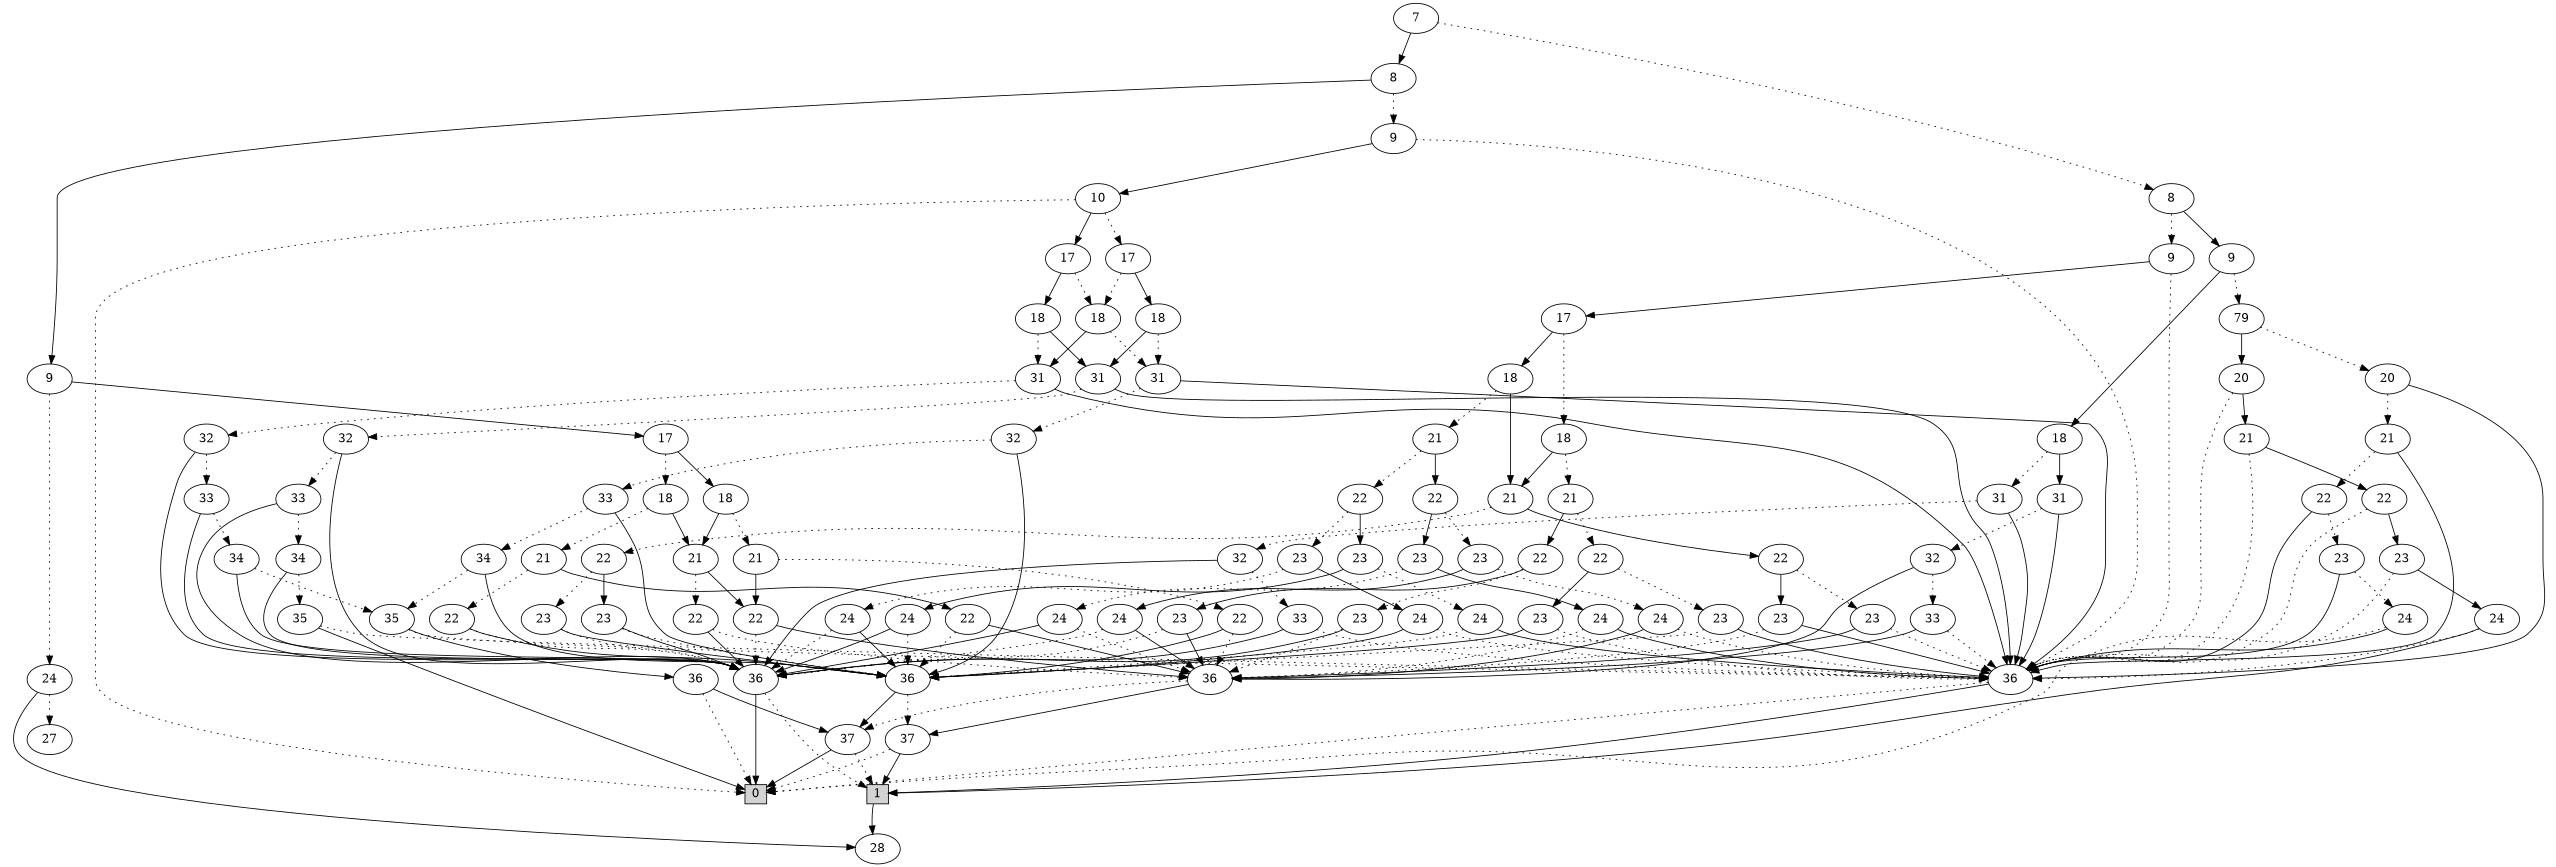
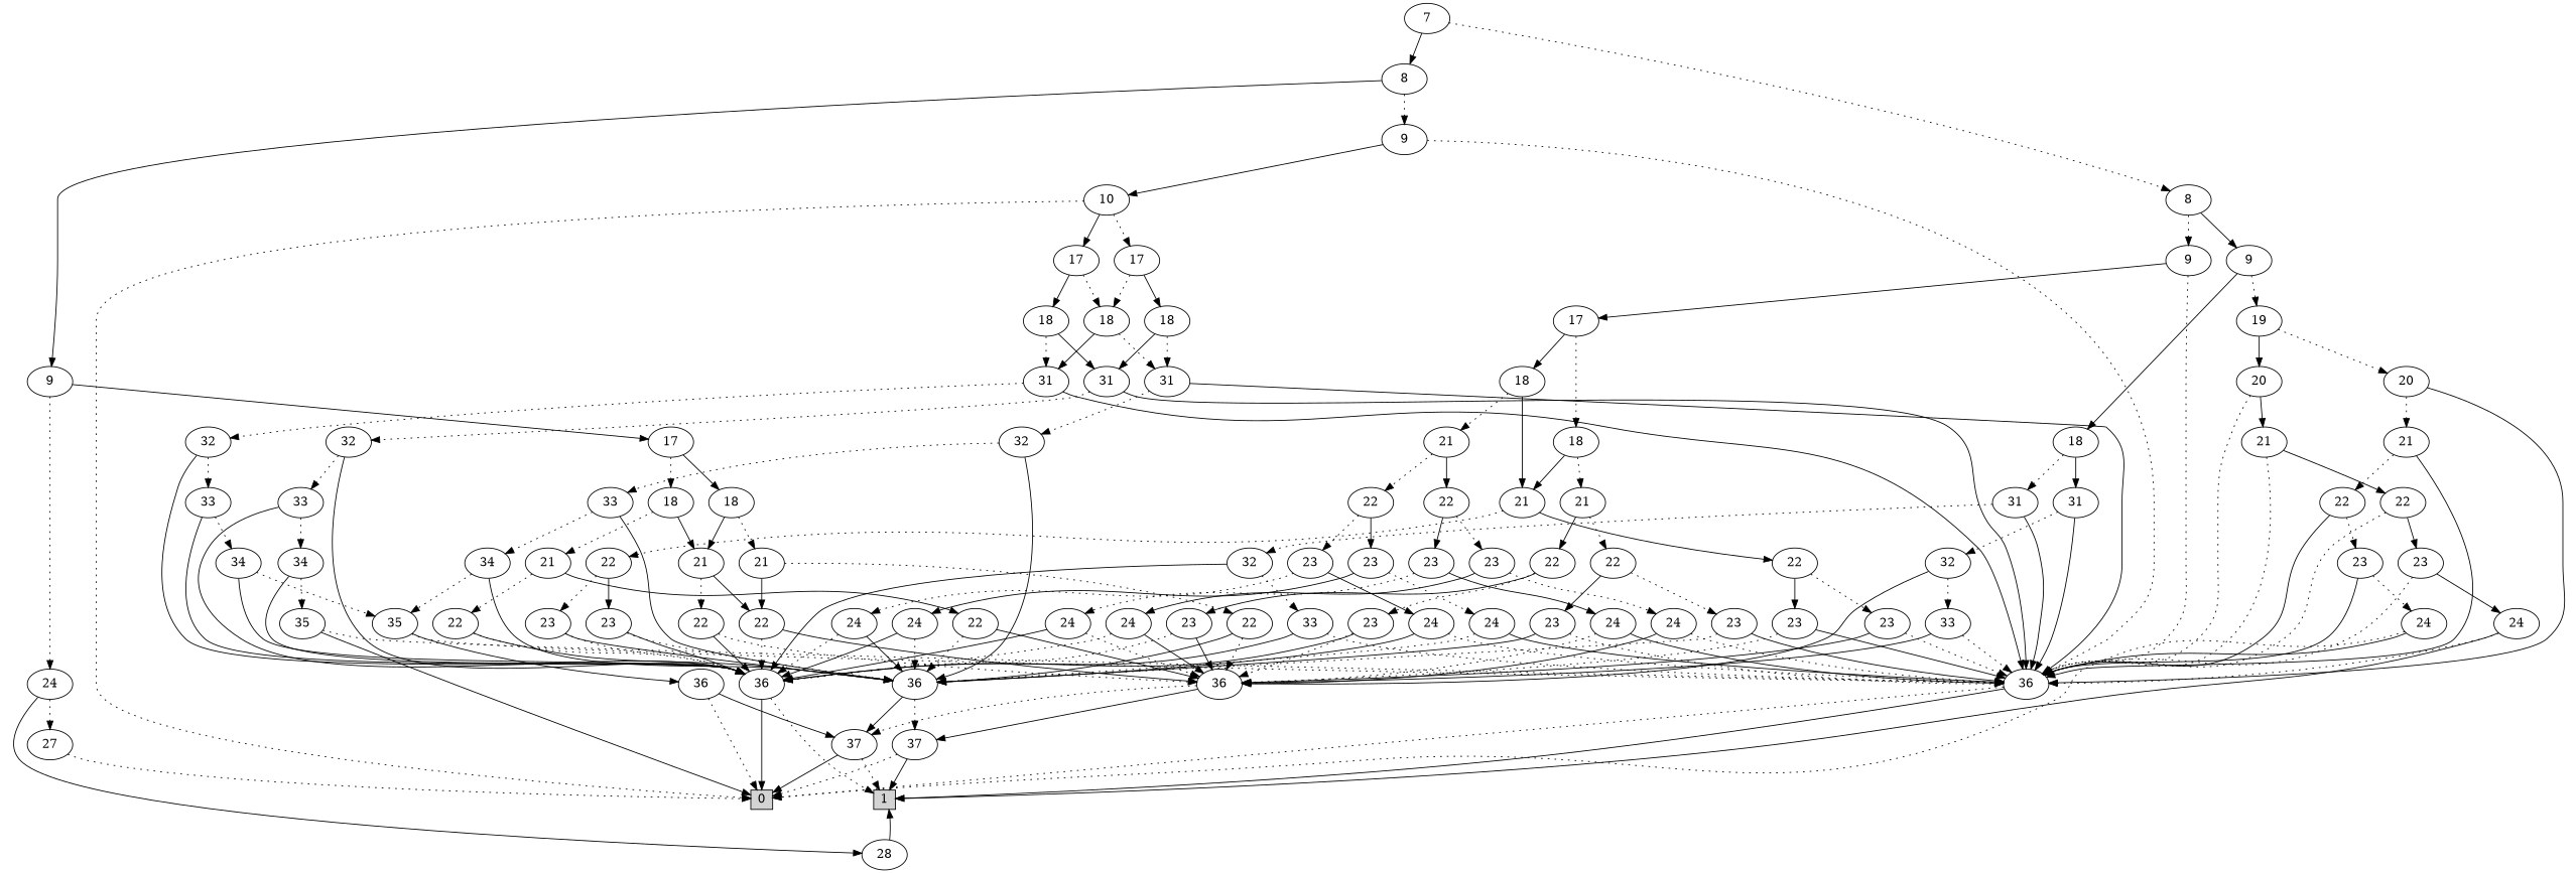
  digraph {
    edge [style=dotted]
    n1 [height=0.3 label=0 shape=box style=filled width=0.3]
    n2 [height=0.3 label=1 shape=box style=filled width=0.3]
    n3 [label=7]
    n4 [label=8]
    n5 [label=8]
    n6 [label=9]
    n7 [label=9]
    n8 [label=9]
    n9 [label=9]
    n10 [label=36]
    n11 [label=17]
-   n12 [label=79]
+   n12 [label=19]
    n13 [label=18]
    n14 [label=10]
    n15 [label=24]
    n16 [label=17]
    n17 [label=18]
    n18 [label=18]
    n19 [label=20]
    n20 [label=20]
    n21 [label=31]
    n22 [label=31]
    n23 [label=21]
    n24 [label=21]
    n25 [label=21]
    n26 [label=22]
    n27 [label=22]
    n28 [label=22]
    n29 [label=22]
    n30 [label=22]
    n31 [label=22]
    n32 [label=23]
    n33 [label=23]
    n34 [label=23]
    n35 [label=23]
    n36 [label=23]
    n37 [label=23]
    n38 [label=23]
    n39 [label=23]
    n40 [label=36]
    n41 [label=36]
    n42 [label=36]
    n43 [label=37]
    n44 [label=37]
    n45 [label=23]
    n46 [label=23]
    n47 [label=23]
    n48 [label=23]
    n49 [label=24]
    n50 [label=24]
    n51 [label=24]
    n52 [label=24]
    n53 [label=24]
    n54 [label=24]
    n55 [label=24]
    n56 [label=24]
    n57 [label=21]
    n58 [label=21]
    n59 [label=32]
    n60 [label=32]
    n61 [label=22]
    n62 [label=22]
    n63 [label=23]
    n64 [label=24]
    n65 [label=23]
    n66 [label=24]
    n67 [label=33]
    n68 [label=33]
    n69 [label=17]
    n70 [label=17]
    n71 [label=27]
    n72 [label=28]
    n73 [label=18]
    n74 [label=18]
    n75 [label=18]
    n76 [label=18]
    n77 [label=18]
    n78 [label=31]
    n79 [label=31]
    n80 [label=31]
    n81 [label=32]
    n82 [label=32]
    n83 [label=32]
    n84 [label=33]
    n85 [label=33]
    n86 [label=34]
    n87 [label=35]
    n88 [label=36]
    n89 [label=34]
    n90 [label=33]
    n91 [label=34]
    n92 [label=35]
    n93 [label=21]
    n94 [label=21]
    n95 [label=21]
    n96 [label=22]
    n97 [label=22]
    n98 [label=22]
    n99 [label=22]
    n100 [label=22]
    n3 -> n4
    n3 -> n5 [style=filled]
    n4 -> n6
    n4 -> n7 [style=filled]
    n5 -> n8
    n5 -> n9 [style=filled]
    n6 -> n10
    n6 -> n11 [style=filled]
    n7 -> n12
    n7 -> n13 [style=filled]
    n8 -> n10
    n8 -> n14 [style=filled]
    n9 -> n15
    n9 -> n16 [style=filled]
    n10 -> n1
    n10 -> n2 [style=filled]
    n11 -> n17
    n11 -> n18 [style=filled]
    n12 -> n19
    n12 -> n20 [style=filled]
    n13 -> n21
    n13 -> n22 [style=filled]
    n14 -> n1
    n14 -> n69
    n14 -> n70 [style=filled]
    n15 -> n71
    n15 -> n72 [style=filled]
    n16 -> n73
    n16 -> n74 [style=filled]
    n17 -> n23
    n17 -> n24 [style=filled]
    n18 -> n24 [style=filled]
    n18 -> n25
    n19 -> n10 [style=filled]
    n19 -> n57
    n20 -> n10
    n20 -> n58 [style=filled]
    n21 -> n10 [style=filled]
    n21 -> n59
    n22 -> n10 [style=filled]
    n22 -> n60
    n23 -> n26
    n23 -> n27 [style=filled]
    n24 -> n28
    n24 -> n29 [style=filled]
    n25 -> n30
    n25 -> n31 [style=filled]
    n26 -> n32
    n26 -> n33 [style=filled]
    n27 -> n34
    n27 -> n35 [style=filled]
    n28 -> n36
    n28 -> n37 [style=filled]
    n29 -> n38
    n29 -> n39 [style=filled]
    n30 -> n45
    n30 -> n46 [style=filled]
    n31 -> n47
    n31 -> n48 [style=filled]
    n32 -> n10 [style=filled]
    n32 -> n40
    n33 -> n10
    n33 -> n40 [style=filled]
    n34 -> n41
    n34 -> n42 [style=filled]
    n35 -> n41 [style=filled]
    n35 -> n42
    n36 -> n40 [style=filled]
    n36 -> n42
    n37 -> n40
    n37 -> n42 [style=filled]
    n38 -> n10
    n38 -> n41 [style=filled]
    n39 -> n10 [style=filled]
    n39 -> n41
    n40 -> n43
    n40 -> n44 [style=filled]
    n41 -> n43 [style=filled]
    n41 -> n44
    n42 -> n1 [style=filled]
    n42 -> n2
    n43 -> n1
    n43 -> n2 [style=filled]
    n44 -> n1 [style=filled]
    n44 -> n2
    n45 -> n49
    n45 -> n50 [style=filled]
    n46 -> n51
    n46 -> n52 [style=filled]
    n47 -> n53
    n47 -> n54 [style=filled]
    n48 -> n55
    n48 -> n56 [style=filled]
    n49 -> n40 [style=filled]
    n49 -> n42
    n50 -> n10
    n50 -> n40 [style=filled]
    n51 -> n10 [style=filled]
    n51 -> n40
    n52 -> n40
    n52 -> n42 [style=filled]
    n53 -> n10
    n53 -> n41 [style=filled]
    n54 -> n41 [style=filled]
    n54 -> n42
    n55 -> n41
    n55 -> n42 [style=filled]
    n56 -> n10 [style=filled]
    n56 -> n41
    n57 -> n10 [style=filled]
    n57 -> n61
    n58 -> n10
    n58 -> n62 [style=filled]
    n59 -> n42 [style=filled]
    n59 -> n67
    n60 -> n41 [style=filled]
    n60 -> n68
    n61 -> n10 [style=filled]
    n61 -> n63
    n62 -> n10
    n62 -> n65 [style=filled]
    n63 -> n10 [style=filled]
    n63 -> n64
    n64 -> n1
    n64 -> n10 [style=filled]
    n65 -> n10
    n65 -> n66 [style=filled]
    n66 -> n2 [style=filled]
    n66 -> n10
    n67 -> n10
    n67 -> n42 [style=filled]
    n68 -> n10
    n68 -> n41 [style=filled]
    n69 -> n75
    n69 -> n76 [style=filled]
    n70 -> n75
    n70 -> n77 [style=filled]
-   n2 -> n72 [style=filled]
+   n71 -> n1
+   n72 -> n2 [style=filled]
    n73 -> n93
    n73 -> n94 [style=filled]
    n74 -> n94 [style=filled]
    n74 -> n95
    n75 -> n78
    n75 -> n79 [style=filled]
    n76 -> n78
    n76 -> n80 [style=filled]
    n77 -> n79
    n77 -> n80 [style=filled]
    n78 -> n10 [style=filled]
    n78 -> n81
    n79 -> n10 [style=filled]
    n79 -> n82
    n80 -> n10 [style=filled]
    n80 -> n83
    n81 -> n40 [style=filled]
    n81 -> n84
    n82 -> n42 [style=filled]
    n82 -> n85
    n83 -> n42 [style=filled]
    n83 -> n90
    n84 -> n40 [style=filled]
    n84 -> n86
    n85 -> n42 [style=filled]
    n85 -> n89
    n86 -> n40 [style=filled]
    n86 -> n87
    n87 -> n10
    n87 -> n88 [style=filled]
    n88 -> n1
    n88 -> n44 [style=filled]
    n89 -> n42 [style=filled]
    n89 -> n87
    n90 -> n42 [style=filled]
    n90 -> n91
    n91 -> n42 [style=filled]
    n91 -> n92
    n92 -> n1 [style=filled]
    n92 -> n10
    n93 -> n96
    n93 -> n97 [style=filled]
    n94 -> n98
    n94 -> n99 [style=filled]
    n95 -> n99 [style=filled]
    n95 -> n100
    n96 -> n40 [style=filled]
    n96 -> n42
    n97 -> n40
    n97 -> n41 [style=filled]
    n98 -> n41
    n98 -> n42 [style=filled]
    n99 -> n41 [style=filled]
    n99 -> n42
    n100 -> n40 [style=filled]
    n100 -> n41
  }
